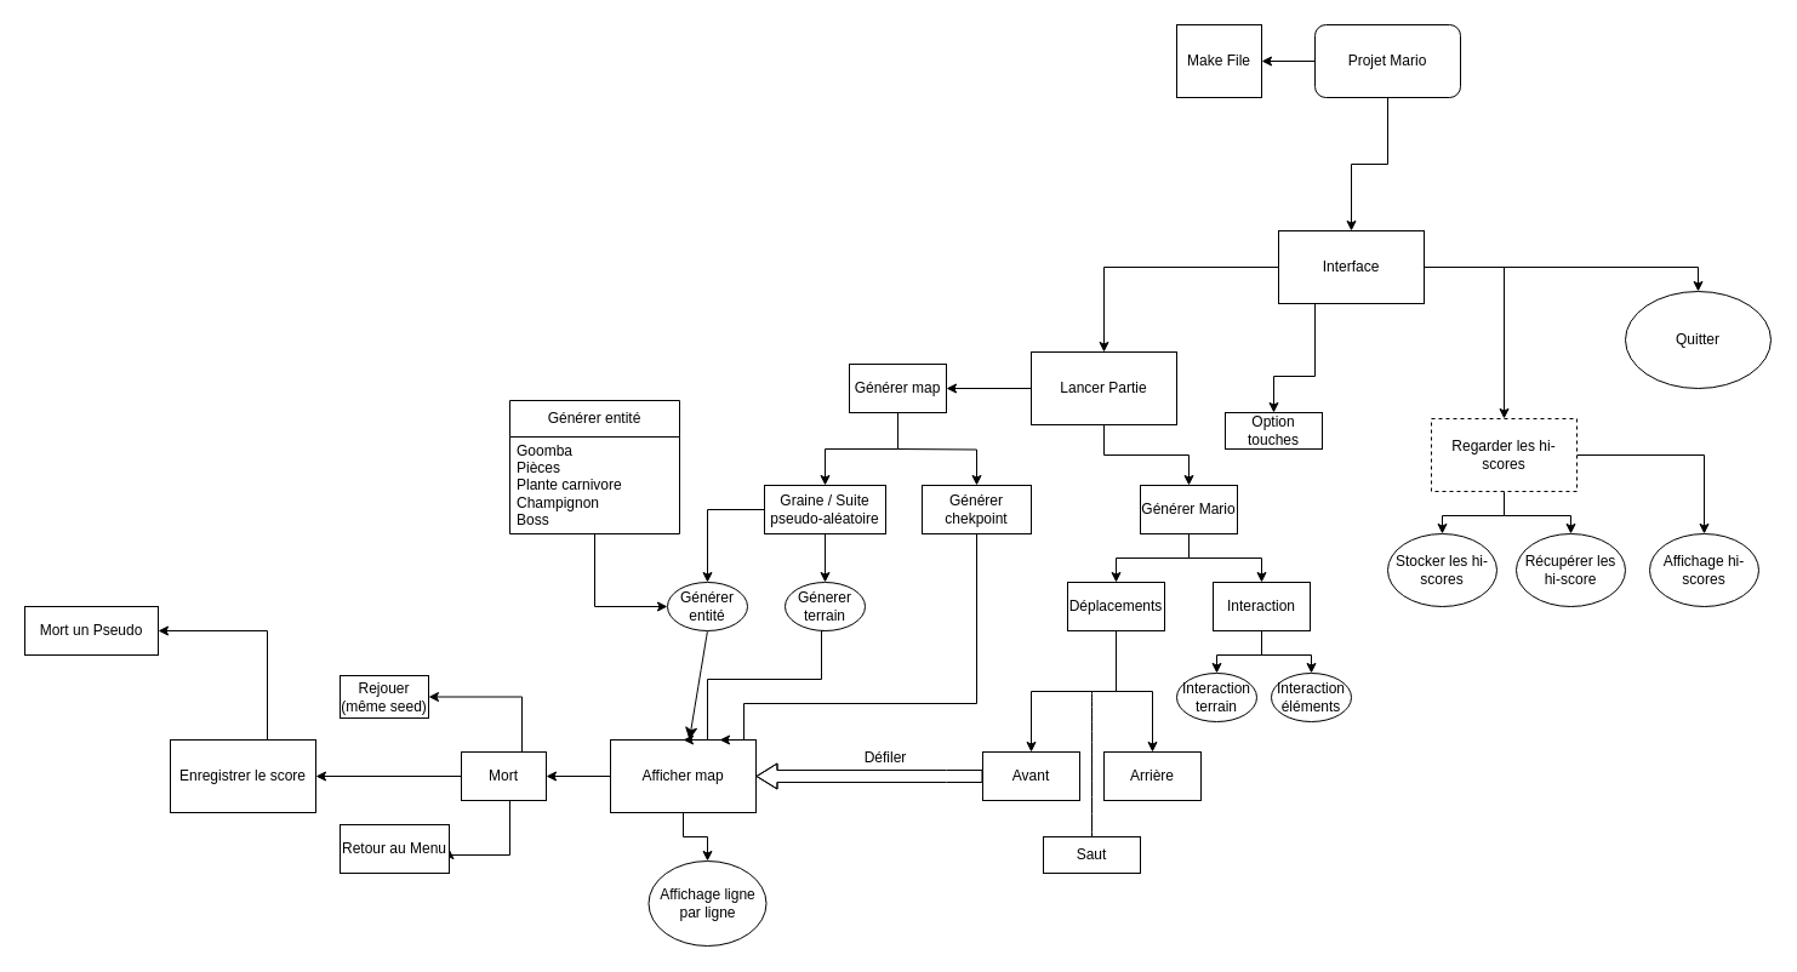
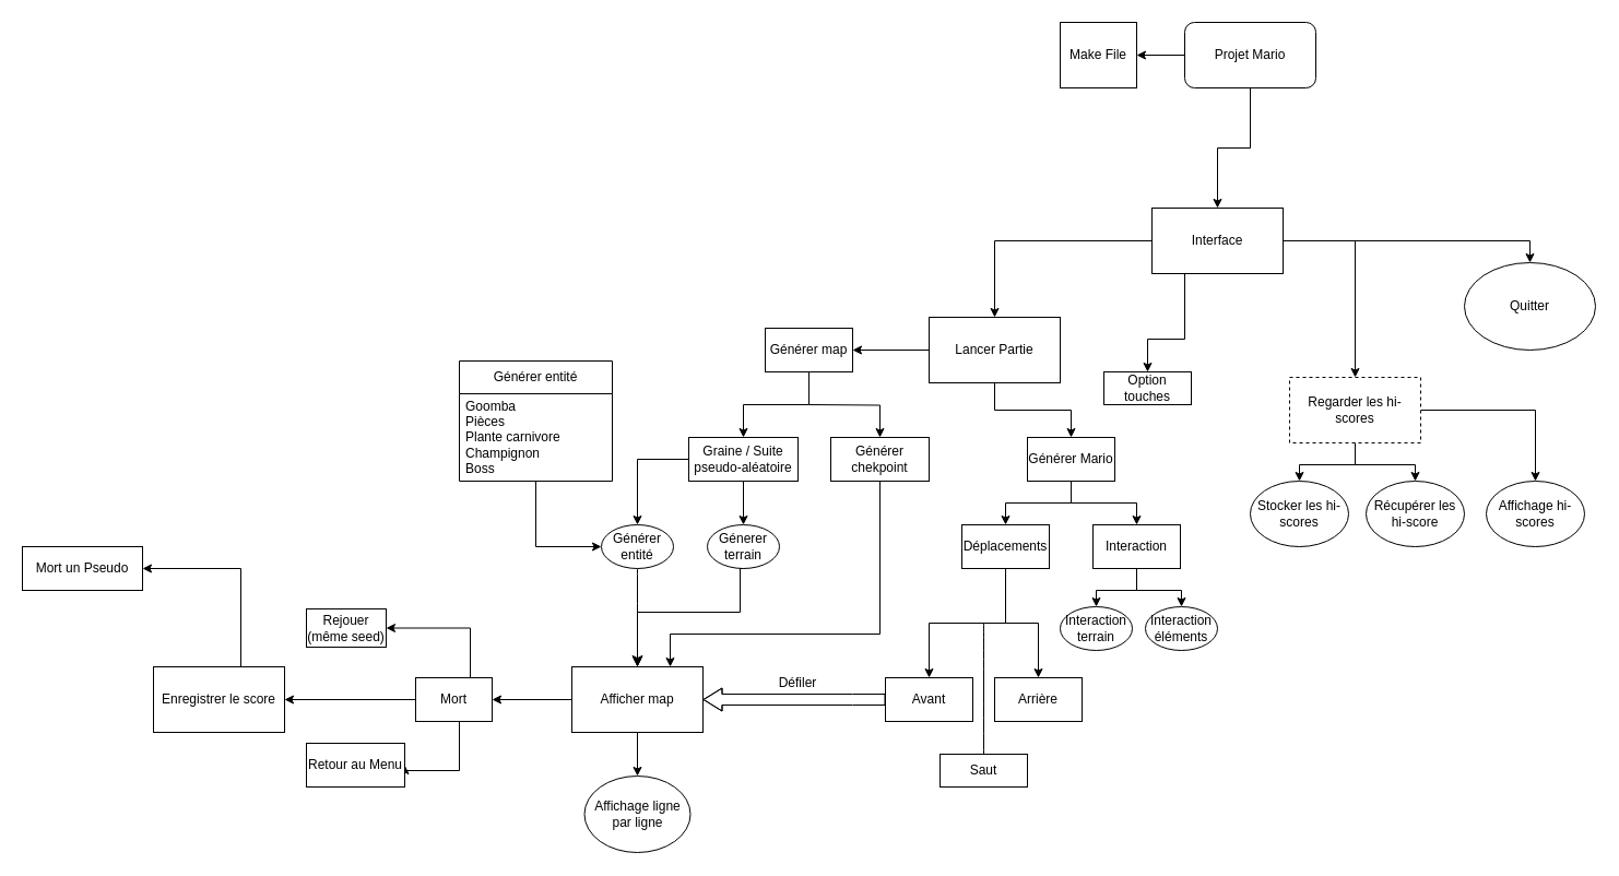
  <mxCell id="0" />
  <mxCell id="1" parent="0" />
  <mxCell id="2" style="edgeStyle=orthogonalEdgeStyle;rounded=0;orthogonalLoop=1;jettySize=auto;html=1;" parent="1" source="4" target="8" edge="1"><mxGeometry relative="1" as="geometry" /></mxCell>
  <mxCell id="3" style="edgeStyle=orthogonalEdgeStyle;rounded=0;orthogonalLoop=1;jettySize=auto;html=1;" edge="1" parent="1" source="4" target="68"><mxGeometry relative="1" as="geometry"><mxPoint x="980" y="50" as="targetPoint" /></mxGeometry></mxCell>
  <mxCell id="4" value="Projet Mario" style="rounded=1;whiteSpace=wrap;html=1;" parent="1" vertex="1"><mxGeometry x="1084" y="20" width="120" height="60" as="geometry" /></mxCell>
  <mxCell id="5" style="edgeStyle=orthogonalEdgeStyle;rounded=0;orthogonalLoop=1;jettySize=auto;html=1;" parent="1" source="8" target="15" edge="1"><mxGeometry relative="1" as="geometry" /></mxCell>
  <mxCell id="6" style="edgeStyle=orthogonalEdgeStyle;rounded=0;orthogonalLoop=1;jettySize=auto;html=1;" parent="1" source="8" target="11" edge="1"><mxGeometry relative="1" as="geometry" /></mxCell>
  <mxCell id="7" style="edgeStyle=orthogonalEdgeStyle;rounded=0;orthogonalLoop=1;jettySize=auto;html=1;entryX=0.5;entryY=0;entryDx=0;entryDy=0;" parent="1" source="8" target="16" edge="1"><mxGeometry relative="1" as="geometry" /></mxCell>
  <mxCell id="8" value="Interface" style="rounded=0;whiteSpace=wrap;html=1;" parent="1" vertex="1"><mxGeometry x="1054" y="190" width="120" height="60" as="geometry" /></mxCell>
  <mxCell id="9" style="edgeStyle=orthogonalEdgeStyle;rounded=0;orthogonalLoop=1;jettySize=auto;html=1;entryX=0.5;entryY=0;entryDx=0;entryDy=0;" parent="1" source="11" target="22" edge="1"><mxGeometry relative="1" as="geometry" /></mxCell>
  <mxCell id="10" style="edgeStyle=orthogonalEdgeStyle;rounded=0;orthogonalLoop=1;jettySize=auto;html=1;" parent="1" source="11" target="24" edge="1"><mxGeometry relative="1" as="geometry" /></mxCell>
  <mxCell id="11" value="Lancer Partie" style="rounded=0;whiteSpace=wrap;html=1;" parent="1" vertex="1"><mxGeometry x="850" y="290" width="120" height="60" as="geometry" /></mxCell>
  <mxCell id="12" style="edgeStyle=orthogonalEdgeStyle;rounded=0;orthogonalLoop=1;jettySize=auto;html=1;entryX=0.5;entryY=0;entryDx=0;entryDy=0;" parent="1" source="15" target="17" edge="1"><mxGeometry relative="1" as="geometry"><mxPoint x="1189" y="435" as="targetPoint" /></mxGeometry></mxCell>
  <mxCell id="13" style="edgeStyle=orthogonalEdgeStyle;rounded=0;orthogonalLoop=1;jettySize=auto;html=1;" parent="1" source="15" target="18" edge="1"><mxGeometry relative="1" as="geometry" /></mxCell>
  <mxCell id="14" style="edgeStyle=orthogonalEdgeStyle;rounded=0;orthogonalLoop=1;jettySize=auto;html=1;entryX=0.5;entryY=0;entryDx=0;entryDy=0;" parent="1" source="15" target="19" edge="1"><mxGeometry relative="1" as="geometry" /></mxCell>
  <mxCell id="15" value="Regarder les hi-scores" style="rounded=0;whiteSpace=wrap;html=1;dashed=1;" parent="1" vertex="1"><mxGeometry x="1180" y="345" width="120" height="60" as="geometry" /></mxCell>
  <mxCell id="16" value="Quitter" style="ellipse;whiteSpace=wrap;html=1;" parent="1" vertex="1"><mxGeometry x="1340" y="240" width="120" height="80" as="geometry" /></mxCell>
  <mxCell id="17" value="Stocker les hi-scores" style="ellipse;whiteSpace=wrap;html=1;" parent="1" vertex="1"><mxGeometry x="1144" y="440" width="90" height="60" as="geometry" /></mxCell>
  <mxCell id="18" value="Récupérer les hi-score" style="ellipse;whiteSpace=wrap;html=1;" parent="1" vertex="1"><mxGeometry x="1250" y="440" width="90" height="60" as="geometry" /></mxCell>
  <mxCell id="19" value="Affichage hi-scores" style="ellipse;whiteSpace=wrap;html=1;" parent="1" vertex="1"><mxGeometry x="1360" y="440" width="90" height="60" as="geometry" /></mxCell>
  <mxCell id="20" style="edgeStyle=orthogonalEdgeStyle;rounded=0;orthogonalLoop=1;jettySize=auto;html=1;entryX=0.5;entryY=0;entryDx=0;entryDy=0;" parent="1" source="22" target="31" edge="1"><mxGeometry relative="1" as="geometry" /></mxCell>
  <mxCell id="21" style="edgeStyle=orthogonalEdgeStyle;rounded=0;orthogonalLoop=1;jettySize=auto;html=1;" parent="1" source="22" target="34" edge="1"><mxGeometry relative="1" as="geometry" /></mxCell>
  <mxCell id="22" value="Générer Mario" style="rounded=0;whiteSpace=wrap;html=1;" parent="1" vertex="1"><mxGeometry x="940" y="400" width="80" height="40" as="geometry" /></mxCell>
  <mxCell id="23" style="edgeStyle=orthogonalEdgeStyle;rounded=0;orthogonalLoop=1;jettySize=auto;html=1;" parent="1" source="24" target="28" edge="1"><mxGeometry relative="1" as="geometry" /></mxCell>
  <mxCell id="24" value="Générer map" style="rounded=0;whiteSpace=wrap;html=1;" parent="1" vertex="1"><mxGeometry x="700" y="300" width="80" height="40" as="geometry" /></mxCell>
  <mxCell id="25" value="Génerer terrain" style="ellipse;whiteSpace=wrap;html=1;" parent="1" vertex="1"><mxGeometry x="647" y="480" width="66" height="40" as="geometry" /></mxCell>
  <mxCell id="26" style="edgeStyle=orthogonalEdgeStyle;rounded=0;orthogonalLoop=1;jettySize=auto;html=1;entryX=0.5;entryY=0;entryDx=0;entryDy=0;" parent="1" source="28" target="25" edge="1"><mxGeometry relative="1" as="geometry" /></mxCell>
  <mxCell id="27" style="edgeStyle=orthogonalEdgeStyle;rounded=0;orthogonalLoop=1;jettySize=auto;html=1;" parent="1" source="28" target="50" edge="1"><mxGeometry relative="1" as="geometry" /></mxCell>
  <mxCell id="28" value="Graine / Suite pseudo-aléatoire" style="rounded=0;whiteSpace=wrap;html=1;" parent="1" vertex="1"><mxGeometry x="630" y="400" width="100" height="40" as="geometry" /></mxCell>
  <mxCell id="29" style="edgeStyle=orthogonalEdgeStyle;rounded=0;orthogonalLoop=1;jettySize=auto;html=1;" parent="1" source="31" target="38" edge="1"><mxGeometry relative="1" as="geometry" /></mxCell>
  <mxCell id="30" style="edgeStyle=orthogonalEdgeStyle;rounded=0;orthogonalLoop=1;jettySize=auto;html=1;" parent="1" source="31" target="37" edge="1"><mxGeometry relative="1" as="geometry" /></mxCell>
  <mxCell id="31" value="Déplacements" style="rounded=0;whiteSpace=wrap;html=1;" parent="1" vertex="1"><mxGeometry x="880" y="480" width="80" height="40" as="geometry" /></mxCell>
  <mxCell id="32" style="edgeStyle=orthogonalEdgeStyle;rounded=0;orthogonalLoop=1;jettySize=auto;html=1;" parent="1" source="34" target="36" edge="1"><mxGeometry relative="1" as="geometry" /></mxCell>
  <mxCell id="33" style="edgeStyle=orthogonalEdgeStyle;rounded=0;orthogonalLoop=1;jettySize=auto;html=1;" parent="1" source="34" target="35" edge="1"><mxGeometry relative="1" as="geometry" /></mxCell>
  <mxCell id="34" value="Interaction" style="rounded=0;whiteSpace=wrap;html=1;" parent="1" vertex="1"><mxGeometry x="1000" y="480" width="80" height="40" as="geometry" /></mxCell>
  <mxCell id="35" value="Interaction terrain" style="ellipse;whiteSpace=wrap;html=1;" parent="1" vertex="1"><mxGeometry x="970" y="555" width="66" height="40" as="geometry" /></mxCell>
  <mxCell id="36" value="Interaction éléments" style="ellipse;whiteSpace=wrap;html=1;" parent="1" vertex="1"><mxGeometry x="1048" y="555" width="66" height="40" as="geometry" /></mxCell>
  <mxCell id="37" value="Avant" style="rounded=0;whiteSpace=wrap;html=1;" parent="1" vertex="1"><mxGeometry x="810" y="620" width="80" height="40" as="geometry" /></mxCell>
  <mxCell id="38" value="Arrière" style="rounded=0;whiteSpace=wrap;html=1;" parent="1" vertex="1"><mxGeometry x="910" y="620" width="80" height="40" as="geometry" /></mxCell>
  <mxCell id="39" style="edgeStyle=orthogonalEdgeStyle;rounded=0;orthogonalLoop=1;jettySize=auto;html=1;" parent="1" source="41" target="58" edge="1"><mxGeometry relative="1" as="geometry" /></mxCell>
  <mxCell id="40" style="edgeStyle=orthogonalEdgeStyle;rounded=0;orthogonalLoop=1;jettySize=auto;html=1;entryX=1;entryY=0.5;entryDx=0;entryDy=0;" parent="1" source="41" target="62" edge="1"><mxGeometry relative="1" as="geometry" /></mxCell>
- <mxCell id="41" value="Afficher map" style="rounded=0;whiteSpace=wrap;html=1;" parent="1" vertex="1"><mxGeometry x="503" y="610" width="120" height="60" as="geometry" /></mxCell>
+ <mxCell id="41" value="Afficher map" style="rounded=0;whiteSpace=wrap;html=1;" parent="1" vertex="1"><mxGeometry x="523" y="610" width="120" height="60" as="geometry" /></mxCell>
  <mxCell id="42" value="" style="shape=flexArrow;endArrow=classic;html=1;rounded=0;endWidth=10;endSize=5.33;" parent="1" source="37" target="41" edge="1"><mxGeometry width="50" height="50" relative="1" as="geometry"><mxPoint x="760" y="750" as="sourcePoint" /><mxPoint x="810" y="700" as="targetPoint" /><Array as="points"><mxPoint x="780" y="640" /></Array></mxGeometry></mxCell>
  <mxCell id="43" value="Défiler" style="text;html=1;align=center;verticalAlign=middle;whiteSpace=wrap;rounded=0;" parent="1" vertex="1"><mxGeometry x="700" y="610" width="60" height="30" as="geometry" /></mxCell>
  <mxCell id="44" value="" style="endArrow=classic;html=1;rounded=0;exitX=0.25;exitY=1;exitDx=0;exitDy=0;" parent="1" source="8" edge="1"><mxGeometry width="50" height="50" relative="1" as="geometry"><mxPoint x="1000" y="430" as="sourcePoint" /><mxPoint x="1050" y="340" as="targetPoint" /><Array as="points"><mxPoint x="1084" y="310" /><mxPoint x="1050" y="310" /></Array></mxGeometry></mxCell>
  <mxCell id="45" style="edgeStyle=orthogonalEdgeStyle;rounded=0;orthogonalLoop=1;jettySize=auto;html=1;entryX=0;entryY=0.5;entryDx=0;entryDy=0;" parent="1" source="47" target="50" edge="1"><mxGeometry relative="1" as="geometry"><mxPoint x="660" y="550" as="targetPoint" /></mxGeometry></mxCell>
  <mxCell id="46" value="Option touches" style="rounded=0;whiteSpace=wrap;html=1;" parent="1" vertex="1"><mxGeometry x="1010" y="340" width="80" height="30" as="geometry" /></mxCell>
  <mxCell id="47" value="Générer entité" style="swimlane;fontStyle=0;childLayout=stackLayout;horizontal=1;startSize=30;horizontalStack=0;resizeParent=1;resizeParentMax=0;resizeLast=0;collapsible=1;marginBottom=0;whiteSpace=wrap;html=1;" parent="1" vertex="1"><mxGeometry x="420" y="330" width="140" height="110" as="geometry"><mxRectangle x="-200" y="360" width="120" height="30" as="alternateBounds" /></mxGeometry></mxCell>
  <mxCell id="48" value="&lt;div&gt;Goomba&lt;/div&gt;&lt;div&gt;Pièces&lt;/div&gt;&lt;div&gt;Plante carnivore&lt;/div&gt;&lt;div&gt;Champignon&lt;br&gt;&lt;/div&gt;&lt;div&gt;Boss&lt;/div&gt;" style="text;strokeColor=none;fillColor=none;align=left;verticalAlign=middle;spacingLeft=4;spacingRight=4;overflow=hidden;points=[[0,0.5],[1,0.5]];portConstraint=eastwest;rotatable=0;whiteSpace=wrap;html=1;" parent="47" vertex="1"><mxGeometry y="30" width="140" height="80" as="geometry" /></mxCell>
  <mxCell id="49" style="edgeStyle=none;curved=1;rounded=0;orthogonalLoop=1;jettySize=auto;html=1;exitX=0.5;exitY=1;exitDx=0;exitDy=0;fontSize=12;startSize=8;endSize=8;" parent="1" source="50" target="41" edge="1"><mxGeometry relative="1" as="geometry" /></mxCell>
  <mxCell id="50" value="Générer entité" style="ellipse;whiteSpace=wrap;html=1;" parent="1" vertex="1"><mxGeometry x="550" y="480" width="66" height="40" as="geometry" /></mxCell>
  <mxCell id="51" value="" style="endArrow=classic;html=1;rounded=0;fontSize=12;startSize=8;endSize=8;curved=1;" parent="1" edge="1"><mxGeometry width="50" height="50" relative="1" as="geometry"><mxPoint x="900" y="570" as="sourcePoint" /><mxPoint x="900" y="710" as="targetPoint" /></mxGeometry></mxCell>
  <mxCell id="52" value="Saut" style="rounded=0;whiteSpace=wrap;html=1;" parent="1" vertex="1"><mxGeometry x="860" y="690" width="80" height="30" as="geometry" /></mxCell>
  <mxCell id="53" value="Générer chekpoint" style="rounded=0;whiteSpace=wrap;html=1;" parent="1" vertex="1"><mxGeometry x="760" y="400" width="90" height="40" as="geometry" /></mxCell>
  <mxCell id="54" style="edgeStyle=none;curved=1;rounded=0;orthogonalLoop=1;jettySize=auto;html=1;exitX=0.5;exitY=1;exitDx=0;exitDy=0;fontSize=12;startSize=8;endSize=8;" parent="1" source="24" target="24" edge="1"><mxGeometry relative="1" as="geometry" /></mxCell>
  <mxCell id="55" style="edgeStyle=orthogonalEdgeStyle;rounded=0;orthogonalLoop=1;jettySize=auto;html=1;exitX=0.5;exitY=1;exitDx=0;exitDy=0;entryX=0.75;entryY=0;entryDx=0;entryDy=0;" parent="1" source="53" target="41" edge="1"><mxGeometry relative="1" as="geometry"><mxPoint x="817" y="460" as="sourcePoint" /><mxPoint x="770" y="555" as="targetPoint" /><Array as="points"><mxPoint x="805" y="580" /><mxPoint x="613" y="580" /></Array></mxGeometry></mxCell>
  <mxCell id="56" style="edgeStyle=orthogonalEdgeStyle;rounded=0;orthogonalLoop=1;jettySize=auto;html=1;entryX=0.5;entryY=0;entryDx=0;entryDy=0;" parent="1" target="53" edge="1"><mxGeometry relative="1" as="geometry"><mxPoint x="740" y="370" as="sourcePoint" /><mxPoint x="781.5" y="457.5" as="targetPoint" /></mxGeometry></mxCell>
  <mxCell id="57" style="edgeStyle=orthogonalEdgeStyle;rounded=0;orthogonalLoop=1;jettySize=auto;html=1;exitX=0.5;exitY=1;exitDx=0;exitDy=0;entryX=0.5;entryY=0;entryDx=0;entryDy=0;" parent="1" source="25" target="41" edge="1"><mxGeometry relative="1" as="geometry"><mxPoint x="677" y="555" as="sourcePoint" /><mxPoint x="630" y="625" as="targetPoint" /><Array as="points"><mxPoint x="677" y="520" /><mxPoint x="677" y="560" /><mxPoint x="583" y="560" /></Array></mxGeometry></mxCell>
  <mxCell id="58" value="Affichage ligne par ligne" style="ellipse;whiteSpace=wrap;html=1;" parent="1" vertex="1"><mxGeometry x="534.5" y="710" width="97" height="70" as="geometry" /></mxCell>
  <mxCell id="59" style="edgeStyle=orthogonalEdgeStyle;rounded=0;orthogonalLoop=1;jettySize=auto;html=1;entryX=1;entryY=0.5;entryDx=0;entryDy=0;" parent="1" source="62" target="63" edge="1"><mxGeometry relative="1" as="geometry"><Array as="points"><mxPoint x="430" y="574" /></Array></mxGeometry></mxCell>
  <mxCell id="60" style="edgeStyle=orthogonalEdgeStyle;rounded=0;orthogonalLoop=1;jettySize=auto;html=1;entryX=1;entryY=0.5;entryDx=0;entryDy=0;" parent="1" source="62" target="64" edge="1"><mxGeometry relative="1" as="geometry"><Array as="points"><mxPoint x="420" y="705" /></Array></mxGeometry></mxCell>
  <mxCell id="61" style="edgeStyle=orthogonalEdgeStyle;rounded=0;orthogonalLoop=1;jettySize=auto;html=1;entryX=1;entryY=0.5;entryDx=0;entryDy=0;" parent="1" source="62" target="66" edge="1"><mxGeometry relative="1" as="geometry" /></mxCell>
  <mxCell id="62" value="Mort" style="rounded=0;whiteSpace=wrap;html=1;" parent="1" vertex="1"><mxGeometry x="380" y="620" width="70" height="40" as="geometry" /></mxCell>
  <mxCell id="63" value="Rejouer (même seed)" style="rounded=0;whiteSpace=wrap;html=1;" parent="1" vertex="1"><mxGeometry x="280" y="557" width="73" height="35" as="geometry" /></mxCell>
  <mxCell id="64" value="Retour au Menu" style="rounded=0;whiteSpace=wrap;html=1;" parent="1" vertex="1"><mxGeometry x="280" y="680" width="90" height="40" as="geometry" /></mxCell>
  <mxCell id="65" style="edgeStyle=orthogonalEdgeStyle;rounded=0;orthogonalLoop=1;jettySize=auto;html=1;entryX=1;entryY=0.5;entryDx=0;entryDy=0;" parent="1" source="66" target="67" edge="1"><mxGeometry relative="1" as="geometry"><Array as="points"><mxPoint x="220" y="520" /></Array></mxGeometry></mxCell>
  <mxCell id="66" value="Enregistrer le score" style="rounded=0;whiteSpace=wrap;html=1;" parent="1" vertex="1"><mxGeometry x="140" y="610" width="120" height="60" as="geometry" /></mxCell>
  <mxCell id="67" value="Mort un Pseudo" style="rounded=0;whiteSpace=wrap;html=1;" parent="1" vertex="1"><mxGeometry x="20" y="500" width="110" height="40" as="geometry" /></mxCell>
  <mxCell id="68" value="Make File" style="rounded=0;whiteSpace=wrap;html=1;" vertex="1" parent="1"><mxGeometry x="970" y="20" width="70" height="60" as="geometry" /></mxCell>
